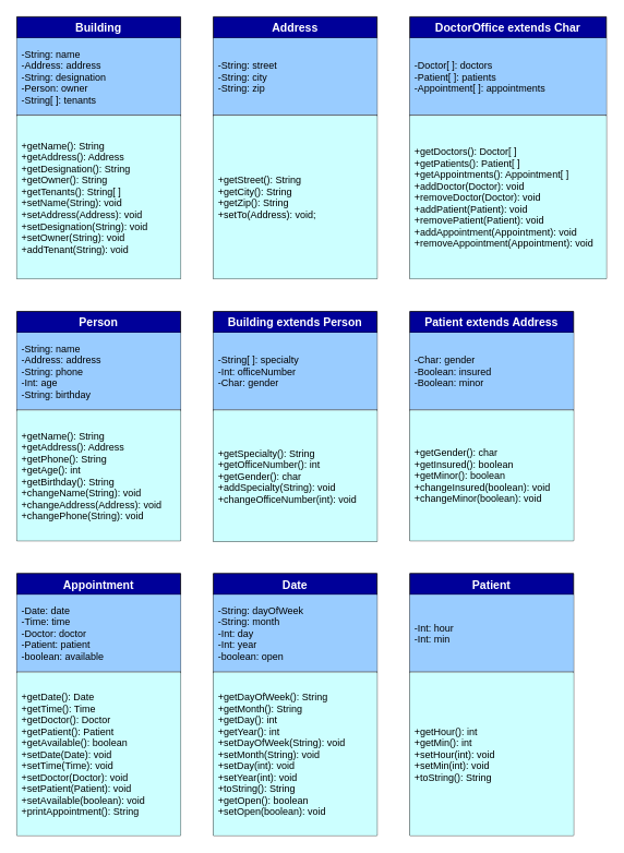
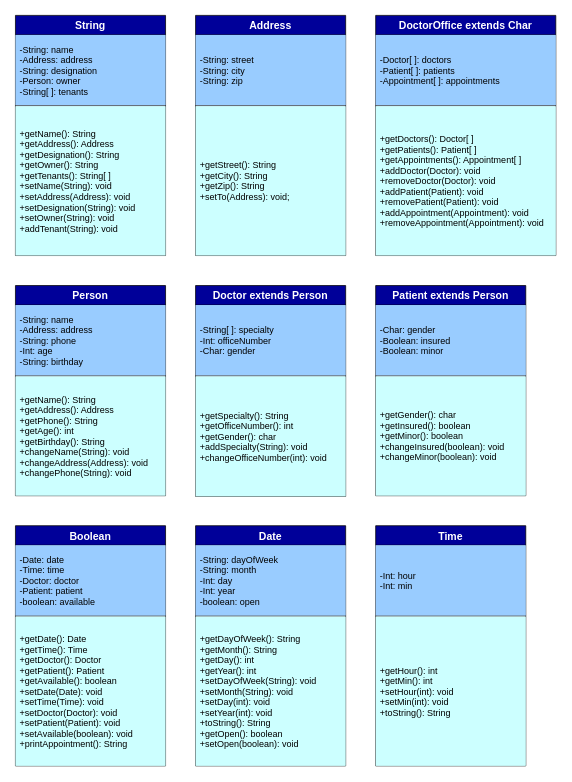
  <mxCell id="0" />
  <mxCell id="1" parent="0" />
  <mxCell id="2" value="" style="group" vertex="1" connectable="0" parent="1"><mxGeometry x="20" y="20" width="200" height="320" as="geometry" /></mxCell>
- <mxCell id="3" value="Building" style="swimlane;fontStyle=1;align=center;verticalAlign=middle;childLayout=stackLayout;horizontal=1;startSize=26;horizontalStack=0;resizeParent=1;resizeParentMax=0;resizeLast=0;collapsible=1;marginBottom=0;fillColor=#000099;fontColor=#FFFFFF;fontSize=14;" vertex="1" parent="2"><mxGeometry width="200" height="320" as="geometry" /></mxCell>
+ <mxCell id="3" value="String" style="swimlane;fontStyle=1;align=center;verticalAlign=middle;childLayout=stackLayout;horizontal=1;startSize=26;horizontalStack=0;resizeParent=1;resizeParentMax=0;resizeLast=0;collapsible=1;marginBottom=0;fillColor=#000099;fontColor=#FFFFFF;fontSize=14;" vertex="1" parent="2"><mxGeometry width="200" height="320" as="geometry" /></mxCell>
  <mxCell id="4" value="-String: name&#10;-Address: address&#10;-String: designation&#10;-Person: owner&#10;-String[ ]: tenants" style="text;strokeColor=none;fillColor=#99CCFF;align=left;verticalAlign=middle;spacingLeft=4;spacingRight=4;overflow=hidden;rotatable=0;points=[[0,0.5],[1,0.5]];portConstraint=eastwest;" vertex="1" parent="3"><mxGeometry y="26" width="200" height="94" as="geometry" /></mxCell>
  <mxCell id="5" value="" style="line;strokeWidth=1;fillColor=#ffffff;align=left;verticalAlign=middle;spacingTop=-1;spacingLeft=3;spacingRight=3;rotatable=0;labelPosition=right;points=[];portConstraint=eastwest;gradientColor=none;strokeColor=#000000;" vertex="1" parent="3"><mxGeometry y="120" width="200" height="1" as="geometry" /></mxCell>
  <mxCell id="6" value="+getName(): String&#10;+getAddress(): Address&#10;+getDesignation(): String&#10;+getOwner(): String&#10;+getTenants(): String[ ]&#10;+setName(String): void&#10;+setAddress(Address): void&#10;+setDesignation(String): void&#10;+setOwner(String): void&#10;+addTenant(String): void" style="text;strokeColor=none;fillColor=#CCFFFF;align=left;verticalAlign=middle;spacingLeft=4;spacingRight=4;overflow=hidden;rotatable=0;points=[[0,0.5],[1,0.5]];portConstraint=eastwest;" vertex="1" parent="3"><mxGeometry y="121" width="200" height="199" as="geometry" /></mxCell>
  <mxCell id="7" value="" style="group" vertex="1" connectable="0" parent="1"><mxGeometry x="260" y="20" width="200" height="320" as="geometry" /></mxCell>
  <mxCell id="8" value="Address" style="swimlane;fontStyle=1;align=center;verticalAlign=middle;childLayout=stackLayout;horizontal=1;startSize=26;horizontalStack=0;resizeParent=1;resizeParentMax=0;resizeLast=0;collapsible=1;marginBottom=0;fillColor=#000099;fontColor=#FFFFFF;fontSize=14;" vertex="1" parent="7"><mxGeometry width="200" height="320" as="geometry" /></mxCell>
  <mxCell id="9" value="-String: street&#10;-String: city&#10;-String: zip" style="text;strokeColor=none;fillColor=#99CCFF;align=left;verticalAlign=middle;spacingLeft=4;spacingRight=4;overflow=hidden;rotatable=0;points=[[0,0.5],[1,0.5]];portConstraint=eastwest;" vertex="1" parent="8"><mxGeometry y="26" width="200" height="94" as="geometry" /></mxCell>
  <mxCell id="10" value="" style="line;strokeWidth=1;fillColor=#ffffff;align=left;verticalAlign=middle;spacingTop=-1;spacingLeft=3;spacingRight=3;rotatable=0;labelPosition=right;points=[];portConstraint=eastwest;gradientColor=none;strokeColor=#000000;" vertex="1" parent="8"><mxGeometry y="120" width="200" height="1" as="geometry" /></mxCell>
  <mxCell id="11" value="+getStreet(): String&#10;+getCity(): String&#10;+getZip(): String&#10;+setTo(Address): void;" style="text;strokeColor=none;fillColor=#CCFFFF;align=left;verticalAlign=middle;spacingLeft=4;spacingRight=4;overflow=hidden;rotatable=0;points=[[0,0.5],[1,0.5]];portConstraint=eastwest;" vertex="1" parent="8"><mxGeometry y="121" width="200" height="199" as="geometry" /></mxCell>
  <mxCell id="12" value="DoctorOffice extends Char" style="swimlane;fontStyle=1;align=center;verticalAlign=middle;childLayout=stackLayout;horizontal=1;startSize=26;horizontalStack=0;resizeParent=1;resizeParentMax=0;resizeLast=0;collapsible=1;marginBottom=0;fillColor=#000099;fontColor=#FFFFFF;fontSize=14;" vertex="1" parent="1"><mxGeometry x="500" y="20" width="240" height="320" as="geometry" /></mxCell>
  <mxCell id="13" value="-Doctor[ ]: doctors&#10;-Patient[ ]: patients&#10;-Appointment[ ]: appointments" style="text;strokeColor=none;fillColor=#99CCFF;align=left;verticalAlign=middle;spacingLeft=4;spacingRight=4;overflow=hidden;rotatable=0;points=[[0,0.5],[1,0.5]];portConstraint=eastwest;" vertex="1" parent="12"><mxGeometry y="26" width="240" height="94" as="geometry" /></mxCell>
  <mxCell id="14" value="" style="line;strokeWidth=1;fillColor=#ffffff;align=left;verticalAlign=middle;spacingTop=-1;spacingLeft=3;spacingRight=3;rotatable=0;labelPosition=right;points=[];portConstraint=eastwest;gradientColor=none;strokeColor=#000000;" vertex="1" parent="12"><mxGeometry y="120" width="240" height="1" as="geometry" /></mxCell>
  <mxCell id="15" value="+getDoctors(): Doctor[ ]&#10;+getPatients(): Patient[ ]&#10;+getAppointments(): Appointment[ ]&#10;+addDoctor(Doctor): void&#10;+removeDoctor(Doctor): void&#10;+addPatient(Patient): void&#10;+removePatient(Patient): void&#10;+addAppointment(Appointment): void&#10;+removeAppointment(Appointment): void" style="text;strokeColor=none;fillColor=#CCFFFF;align=left;verticalAlign=middle;spacingLeft=4;spacingRight=4;overflow=hidden;rotatable=0;points=[[0,0.5],[1,0.5]];portConstraint=eastwest;" vertex="1" parent="12"><mxGeometry y="121" width="240" height="199" as="geometry" /></mxCell>
  <mxCell id="16" value="" style="group" vertex="1" connectable="0" parent="1"><mxGeometry x="20" y="380" width="200" height="360" as="geometry" /></mxCell>
  <mxCell id="17" value="Person" style="swimlane;fontStyle=1;align=center;verticalAlign=middle;childLayout=stackLayout;horizontal=1;startSize=26;horizontalStack=0;resizeParent=1;resizeParentMax=0;resizeLast=0;collapsible=1;marginBottom=0;fillColor=#000099;fontColor=#FFFFFF;fontSize=14;" vertex="1" parent="16"><mxGeometry width="200" height="280" as="geometry" /></mxCell>
  <mxCell id="18" value="-String: name&#10;-Address: address&#10;-String: phone&#10;-Int: age&#10;-String: birthday" style="text;strokeColor=none;fillColor=#99CCFF;align=left;verticalAlign=middle;spacingLeft=4;spacingRight=4;overflow=hidden;rotatable=0;points=[[0,0.5],[1,0.5]];portConstraint=eastwest;" vertex="1" parent="17"><mxGeometry y="26" width="200" height="94" as="geometry" /></mxCell>
  <mxCell id="19" value="" style="line;strokeWidth=1;fillColor=#ffffff;align=left;verticalAlign=middle;spacingTop=-1;spacingLeft=3;spacingRight=3;rotatable=0;labelPosition=right;points=[];portConstraint=eastwest;gradientColor=none;strokeColor=#000000;" vertex="1" parent="17"><mxGeometry y="120" width="200" height="1" as="geometry" /></mxCell>
  <mxCell id="20" value="+getName(): String&#10;+getAddress(): Address&#10;+getPhone(): String&#10;+getAge(): int&#10;+getBirthday(): String&#10;+changeName(String): void&#10;+changeAddress(Address): void&#10;+changePhone(String): void" style="text;strokeColor=none;fillColor=#CCFFFF;align=left;verticalAlign=middle;spacingLeft=4;spacingRight=4;overflow=hidden;rotatable=0;points=[[0,0.5],[1,0.5]];portConstraint=eastwest;" vertex="1" parent="17"><mxGeometry y="121" width="200" height="159" as="geometry" /></mxCell>
  <mxCell id="21" value="" style="group" vertex="1" connectable="0" parent="1"><mxGeometry x="260" y="380" width="200" height="280" as="geometry" /></mxCell>
- <mxCell id="22" value="Building extends Person" style="swimlane;fontStyle=1;align=center;verticalAlign=middle;childLayout=stackLayout;horizontal=1;startSize=26;horizontalStack=0;resizeParent=1;resizeParentMax=0;resizeLast=0;collapsible=1;marginBottom=0;fillColor=#000099;fontColor=#FFFFFF;fontSize=14;" vertex="1" parent="21"><mxGeometry width="200" height="281" as="geometry" /></mxCell>
+ <mxCell id="22" value="Doctor extends Person" style="swimlane;fontStyle=1;align=center;verticalAlign=middle;childLayout=stackLayout;horizontal=1;startSize=26;horizontalStack=0;resizeParent=1;resizeParentMax=0;resizeLast=0;collapsible=1;marginBottom=0;fillColor=#000099;fontColor=#FFFFFF;fontSize=14;" vertex="1" parent="21"><mxGeometry width="200" height="281" as="geometry" /></mxCell>
  <mxCell id="23" value="-String[ ]: specialty&#10;-Int: officeNumber&#10;-Char: gender" style="text;strokeColor=none;fillColor=#99CCFF;align=left;verticalAlign=middle;spacingLeft=4;spacingRight=4;overflow=hidden;rotatable=0;points=[[0,0.5],[1,0.5]];portConstraint=eastwest;" vertex="1" parent="22"><mxGeometry y="26" width="200" height="94" as="geometry" /></mxCell>
  <mxCell id="24" value="" style="line;strokeWidth=1;fillColor=#ffffff;align=left;verticalAlign=middle;spacingTop=-1;spacingLeft=3;spacingRight=3;rotatable=0;labelPosition=right;points=[];portConstraint=eastwest;gradientColor=none;strokeColor=#000000;" vertex="1" parent="22"><mxGeometry y="120" width="200" height="1" as="geometry" /></mxCell>
  <mxCell id="25" value="+getSpecialty(): String&#10;+getOfficeNumber(): int&#10;+getGender(): char&#10;+addSpecialty(String): void&#10;+changeOfficeNumber(int): void" style="text;strokeColor=none;fillColor=#CCFFFF;align=left;verticalAlign=middle;spacingLeft=4;spacingRight=4;overflow=hidden;rotatable=0;points=[[0,0.5],[1,0.5]];portConstraint=eastwest;" vertex="1" parent="22"><mxGeometry y="121" width="200" height="160" as="geometry" /></mxCell>
- <mxCell id="26" value="Patient extends Address" style="swimlane;fontStyle=1;align=center;verticalAlign=middle;childLayout=stackLayout;horizontal=1;startSize=26;horizontalStack=0;resizeParent=1;resizeParentMax=0;resizeLast=0;collapsible=1;marginBottom=0;fillColor=#000099;fontColor=#FFFFFF;fontSize=14;" vertex="1" parent="1"><mxGeometry x="500" y="380" width="200" height="280" as="geometry" /></mxCell>
+ <mxCell id="26" value="Patient extends Person" style="swimlane;fontStyle=1;align=center;verticalAlign=middle;childLayout=stackLayout;horizontal=1;startSize=26;horizontalStack=0;resizeParent=1;resizeParentMax=0;resizeLast=0;collapsible=1;marginBottom=0;fillColor=#000099;fontColor=#FFFFFF;fontSize=14;" vertex="1" parent="1"><mxGeometry x="500" y="380" width="200" height="280" as="geometry" /></mxCell>
  <mxCell id="27" value="-Char: gender&#10;-Boolean: insured&#10;-Boolean: minor" style="text;strokeColor=none;fillColor=#99CCFF;align=left;verticalAlign=middle;spacingLeft=4;spacingRight=4;overflow=hidden;rotatable=0;points=[[0,0.5],[1,0.5]];portConstraint=eastwest;" vertex="1" parent="26"><mxGeometry y="26" width="200" height="94" as="geometry" /></mxCell>
  <mxCell id="28" value="" style="line;strokeWidth=1;fillColor=#ffffff;align=left;verticalAlign=middle;spacingTop=-1;spacingLeft=3;spacingRight=3;rotatable=0;labelPosition=right;points=[];portConstraint=eastwest;gradientColor=none;strokeColor=#000000;" vertex="1" parent="26"><mxGeometry y="120" width="200" height="1" as="geometry" /></mxCell>
  <mxCell id="29" value="+getGender(): char&#10;+getInsured(): boolean&#10;+getMinor(): boolean&#10;+changeInsured(boolean): void&#10;+changeMinor(boolean): void" style="text;strokeColor=none;fillColor=#CCFFFF;align=left;verticalAlign=middle;spacingLeft=4;spacingRight=4;overflow=hidden;rotatable=0;points=[[0,0.5],[1,0.5]];portConstraint=eastwest;" vertex="1" parent="26"><mxGeometry y="121" width="200" height="159" as="geometry" /></mxCell>
- <mxCell id="30" value="Appointment" style="swimlane;fontStyle=1;align=center;verticalAlign=middle;childLayout=stackLayout;horizontal=1;startSize=26;horizontalStack=0;resizeParent=1;resizeParentMax=0;resizeLast=0;collapsible=1;marginBottom=0;fillColor=#000099;fontColor=#FFFFFF;fontSize=14;" vertex="1" parent="1"><mxGeometry x="20" y="700" width="200" height="320" as="geometry" /></mxCell>
+ <mxCell id="30" value="Boolean" style="swimlane;fontStyle=1;align=center;verticalAlign=middle;childLayout=stackLayout;horizontal=1;startSize=26;horizontalStack=0;resizeParent=1;resizeParentMax=0;resizeLast=0;collapsible=1;marginBottom=0;fillColor=#000099;fontColor=#FFFFFF;fontSize=14;" vertex="1" parent="1"><mxGeometry x="20" y="700" width="200" height="320" as="geometry" /></mxCell>
  <mxCell id="31" value="-Date: date&#10;-Time: time&#10;-Doctor: doctor&#10;-Patient: patient&#10;-boolean: available" style="text;strokeColor=none;fillColor=#99CCFF;align=left;verticalAlign=middle;spacingLeft=4;spacingRight=4;overflow=hidden;rotatable=0;points=[[0,0.5],[1,0.5]];portConstraint=eastwest;" vertex="1" parent="30"><mxGeometry y="26" width="200" height="94" as="geometry" /></mxCell>
  <mxCell id="32" value="" style="line;strokeWidth=1;fillColor=#ffffff;align=left;verticalAlign=middle;spacingTop=-1;spacingLeft=3;spacingRight=3;rotatable=0;labelPosition=right;points=[];portConstraint=eastwest;gradientColor=none;strokeColor=#000000;" vertex="1" parent="30"><mxGeometry y="120" width="200" height="1" as="geometry" /></mxCell>
  <mxCell id="33" value="+getDate(): Date&#10;+getTime(): Time&#10;+getDoctor(): Doctor&#10;+getPatient(): Patient&#10;+getAvailable(): boolean&#10;+setDate(Date): void&#10;+setTime(Time): void&#10;+setDoctor(Doctor): void&#10;+setPatient(Patient): void&#10;+setAvailable(boolean): void&#10;+printAppointment(): String" style="text;strokeColor=none;fillColor=#CCFFFF;align=left;verticalAlign=middle;spacingLeft=4;spacingRight=4;overflow=hidden;rotatable=0;points=[[0,0.5],[1,0.5]];portConstraint=eastwest;" vertex="1" parent="30"><mxGeometry y="121" width="200" height="199" as="geometry" /></mxCell>
  <mxCell id="34" value="Date" style="swimlane;fontStyle=1;align=center;verticalAlign=middle;childLayout=stackLayout;horizontal=1;startSize=26;horizontalStack=0;resizeParent=1;resizeParentMax=0;resizeLast=0;collapsible=1;marginBottom=0;fillColor=#000099;fontColor=#FFFFFF;fontSize=14;" vertex="1" parent="1"><mxGeometry x="260" y="700" width="200" height="320" as="geometry" /></mxCell>
  <mxCell id="35" value="-String: dayOfWeek&#10;-String: month&#10;-Int: day&#10;-Int: year&#10;-boolean: open" style="text;strokeColor=none;fillColor=#99CCFF;align=left;verticalAlign=middle;spacingLeft=4;spacingRight=4;overflow=hidden;rotatable=0;points=[[0,0.5],[1,0.5]];portConstraint=eastwest;" vertex="1" parent="34"><mxGeometry y="26" width="200" height="94" as="geometry" /></mxCell>
  <mxCell id="36" value="" style="line;strokeWidth=1;fillColor=#ffffff;align=left;verticalAlign=middle;spacingTop=-1;spacingLeft=3;spacingRight=3;rotatable=0;labelPosition=right;points=[];portConstraint=eastwest;gradientColor=none;strokeColor=#000000;" vertex="1" parent="34"><mxGeometry y="120" width="200" height="1" as="geometry" /></mxCell>
  <mxCell id="37" value="+getDayOfWeek(): String&#10;+getMonth(): String&#10;+getDay(): int&#10;+getYear(): int&#10;+setDayOfWeek(String): void&#10;+setMonth(String): void&#10;+setDay(int): void&#10;+setYear(int): void&#10;+toString(): String&#10;+getOpen(): boolean&#10;+setOpen(boolean): void" style="text;strokeColor=none;fillColor=#CCFFFF;align=left;verticalAlign=middle;spacingLeft=4;spacingRight=4;overflow=hidden;rotatable=0;points=[[0,0.5],[1,0.5]];portConstraint=eastwest;" vertex="1" parent="34"><mxGeometry y="121" width="200" height="199" as="geometry" /></mxCell>
- <mxCell id="38" value="Patient" style="swimlane;fontStyle=1;align=center;verticalAlign=middle;childLayout=stackLayout;horizontal=1;startSize=26;horizontalStack=0;resizeParent=1;resizeParentMax=0;resizeLast=0;collapsible=1;marginBottom=0;fillColor=#000099;fontColor=#FFFFFF;fontSize=14;" vertex="1" parent="1"><mxGeometry x="500" y="700" width="200" height="320" as="geometry" /></mxCell>
+ <mxCell id="38" value="Time" style="swimlane;fontStyle=1;align=center;verticalAlign=middle;childLayout=stackLayout;horizontal=1;startSize=26;horizontalStack=0;resizeParent=1;resizeParentMax=0;resizeLast=0;collapsible=1;marginBottom=0;fillColor=#000099;fontColor=#FFFFFF;fontSize=14;" vertex="1" parent="1"><mxGeometry x="500" y="700" width="200" height="320" as="geometry" /></mxCell>
  <mxCell id="39" value="-Int: hour&#10;-Int: min" style="text;strokeColor=none;fillColor=#99CCFF;align=left;verticalAlign=middle;spacingLeft=4;spacingRight=4;overflow=hidden;rotatable=0;points=[[0,0.5],[1,0.5]];portConstraint=eastwest;" vertex="1" parent="38"><mxGeometry y="26" width="200" height="94" as="geometry" /></mxCell>
  <mxCell id="40" value="" style="line;strokeWidth=1;fillColor=#ffffff;align=left;verticalAlign=middle;spacingTop=-1;spacingLeft=3;spacingRight=3;rotatable=0;labelPosition=right;points=[];portConstraint=eastwest;gradientColor=none;strokeColor=#000000;" vertex="1" parent="38"><mxGeometry y="120" width="200" height="1" as="geometry" /></mxCell>
  <mxCell id="41" value="+getHour(): int&#10;+getMin(): int&#10;+setHour(int): void&#10;+setMin(int): void&#10;+toString(): String" style="text;strokeColor=none;fillColor=#CCFFFF;align=left;verticalAlign=middle;spacingLeft=4;spacingRight=4;overflow=hidden;rotatable=0;points=[[0,0.5],[1,0.5]];portConstraint=eastwest;" vertex="1" parent="38"><mxGeometry y="121" width="200" height="199" as="geometry" /></mxCell>
